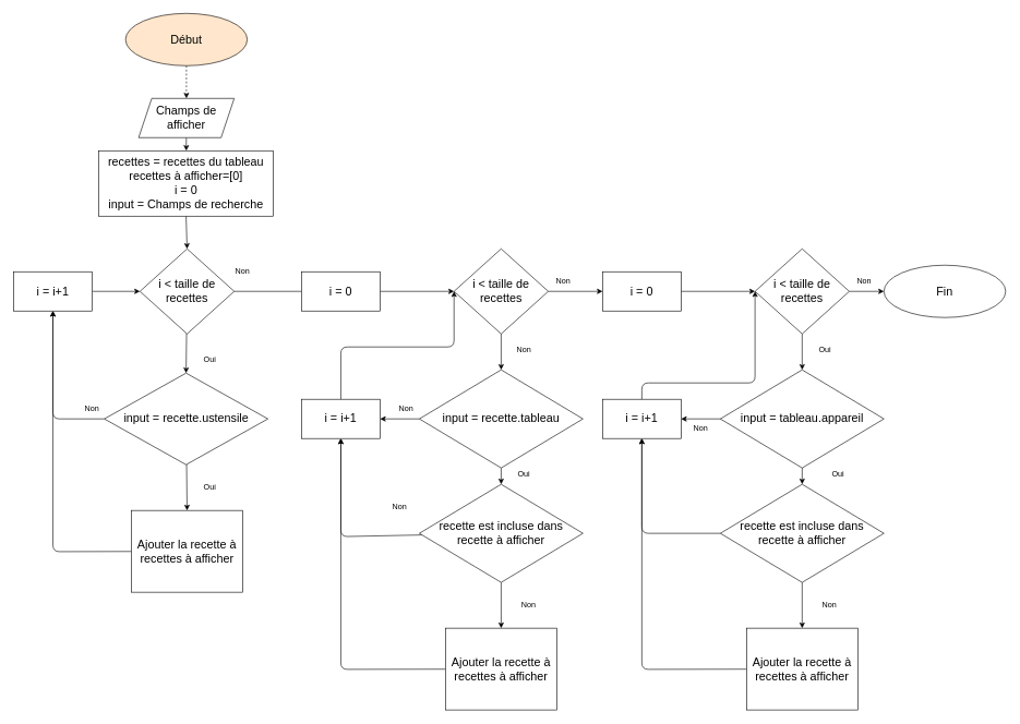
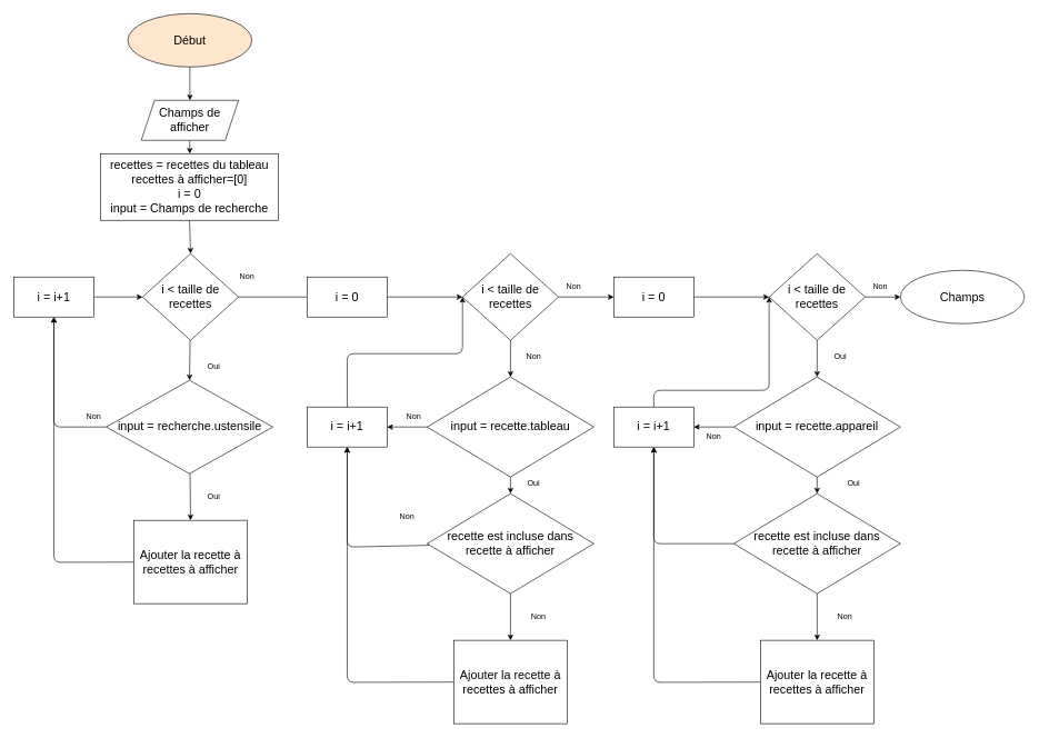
  <mxCell id="0" />
  <mxCell id="1" parent="0" />
- <mxCell id="2" style="edgeStyle=none;html=1;entryX=0.5;entryY=0;entryDx=0;entryDy=0;fontSize=18;fontStyle=0;dashed=1;" parent="1" source="3" target="5" edge="1"><mxGeometry relative="1" as="geometry" /></mxCell>
+ <mxCell id="2" style="edgeStyle=none;html=1;entryX=0.5;entryY=0;entryDx=0;entryDy=0;fontSize=18;fontStyle=0" parent="1" source="3" target="5" edge="1"><mxGeometry relative="1" as="geometry" /></mxCell>
  <mxCell id="3" value="&lt;font style=&quot;font-size: 18px;&quot;&gt;Début&lt;/font&gt;" style="ellipse;whiteSpace=wrap;html=1;fontStyle=0;fillColor=#ffe6cc;" parent="1" vertex="1"><mxGeometry x="191" y="20" width="186" height="80" as="geometry" /></mxCell>
  <mxCell id="4" style="edgeStyle=none;html=1;fontSize=18;fontStyle=0" parent="1" source="5" target="13" edge="1"><mxGeometry relative="1" as="geometry" /></mxCell>
  <mxCell id="5" value="Champs de afficher" style="shape=parallelogram;perimeter=parallelogramPerimeter;whiteSpace=wrap;html=1;fixedSize=1;fontSize=18;fontStyle=0" parent="1" vertex="1"><mxGeometry x="211" y="150" width="146" height="60" as="geometry" /></mxCell>
  <mxCell id="6" style="edgeStyle=none;html=1;entryX=0.5;entryY=1;entryDx=0;entryDy=0;exitX=0;exitY=0.5;exitDx=0;exitDy=0;" parent="1" source="8" target="28" edge="1"><mxGeometry relative="1" as="geometry"><Array as="points"><mxPoint x="80" y="640" /></Array></mxGeometry></mxCell>
  <mxCell id="7" style="edgeStyle=none;html=1;entryX=0.5;entryY=0;entryDx=0;entryDy=0;" parent="1" source="8" target="31" edge="1"><mxGeometry relative="1" as="geometry" /></mxCell>
- <mxCell id="8" value="input = recette.ustensile" style="rhombus;whiteSpace=wrap;html=1;fontSize=18;fontStyle=0" parent="1" vertex="1"><mxGeometry x="158.5" y="570" width="250" height="140" as="geometry" /></mxCell>
+ <mxCell id="8" value="input = recherche.ustensile" style="rhombus;whiteSpace=wrap;html=1;fontSize=18;fontStyle=0" parent="1" vertex="1"><mxGeometry x="158.5" y="570" width="250" height="140" as="geometry" /></mxCell>
  <mxCell id="9" style="edgeStyle=none;html=1;fontSize=18;fontStyle=0;entryX=0.5;entryY=0;entryDx=0;entryDy=0;" parent="1" source="11" target="8" edge="1"><mxGeometry relative="1" as="geometry" /></mxCell>
  <mxCell id="10" style="edgeStyle=none;html=1;entryX=0;entryY=0.5;entryDx=0;entryDy=0;startArrow=none;" parent="1" source="35" target="23" edge="1"><mxGeometry relative="1" as="geometry" /></mxCell>
  <mxCell id="11" value="i &amp;lt; taille de recettes" style="rhombus;whiteSpace=wrap;html=1;fontSize=18;fontStyle=0" parent="1" vertex="1"><mxGeometry x="213" y="380" width="144" height="130" as="geometry" /></mxCell>
  <mxCell id="12" style="edgeStyle=none;html=1;fontSize=18;fontStyle=0;entryX=0.5;entryY=0;entryDx=0;entryDy=0;exitX=0.5;exitY=1;exitDx=0;exitDy=0;" parent="1" source="13" target="11" edge="1"><mxGeometry relative="1" as="geometry"><mxPoint x="282.062" y="380" as="sourcePoint" /></mxGeometry></mxCell>
  <mxCell id="13" value="recettes = recettes du tableau&lt;br&gt;recettes à afficher=[0]&lt;br&gt;i = 0&lt;br&gt;input = Champs de recherche" style="rounded=0;whiteSpace=wrap;html=1;fontSize=18;fontStyle=0" parent="1" vertex="1"><mxGeometry x="150" y="230" width="267" height="100" as="geometry" /></mxCell>
  <mxCell id="14" style="edgeStyle=none;html=1;" parent="1" source="15" target="57" edge="1"><mxGeometry relative="1" as="geometry" /></mxCell>
- <mxCell id="15" value="input = tableau.appareil" style="rhombus;whiteSpace=wrap;html=1;fontSize=18;fontStyle=0" parent="1" vertex="1"><mxGeometry x="1100" y="565" width="250" height="150" as="geometry" /></mxCell>
+ <mxCell id="15" value="input = recette.appareil" style="rhombus;whiteSpace=wrap;html=1;fontSize=18;fontStyle=0" parent="1" vertex="1"><mxGeometry x="1100" y="565" width="250" height="150" as="geometry" /></mxCell>
  <mxCell id="16" style="edgeStyle=none;html=1;entryX=1;entryY=0.5;entryDx=0;entryDy=0;" parent="1" source="18" target="41" edge="1"><mxGeometry relative="1" as="geometry" /></mxCell>
  <mxCell id="17" style="edgeStyle=none;html=1;" parent="1" source="18" target="39" edge="1"><mxGeometry relative="1" as="geometry" /></mxCell>
  <mxCell id="18" value="input = recette.tableau" style="rhombus;whiteSpace=wrap;html=1;fontSize=18;fontStyle=0" parent="1" vertex="1"><mxGeometry x="640" y="565" width="250" height="150" as="geometry" /></mxCell>
  <mxCell id="19" style="edgeStyle=none;html=1;entryX=0.5;entryY=1;entryDx=0;entryDy=0;" parent="1" source="20" target="41" edge="1"><mxGeometry relative="1" as="geometry"><Array as="points"><mxPoint x="520" y="1023" /></Array></mxGeometry></mxCell>
  <mxCell id="20" value="Ajouter la recette à recettes à afficher" style="rounded=0;whiteSpace=wrap;html=1;fontSize=18;fontStyle=0" parent="1" vertex="1"><mxGeometry x="680" y="960" width="170" height="125" as="geometry" /></mxCell>
  <mxCell id="21" style="edgeStyle=none;html=1;" parent="1" source="23" target="18" edge="1"><mxGeometry relative="1" as="geometry" /></mxCell>
  <mxCell id="22" style="edgeStyle=none;html=1;entryX=0;entryY=0.5;entryDx=0;entryDy=0;" parent="1" source="23" target="45" edge="1"><mxGeometry relative="1" as="geometry" /></mxCell>
  <mxCell id="23" value="i &amp;lt; taille de recettes" style="rhombus;whiteSpace=wrap;html=1;fontSize=18;fontStyle=0" parent="1" vertex="1"><mxGeometry x="693" y="380" width="144" height="130" as="geometry" /></mxCell>
  <mxCell id="24" style="edgeStyle=none;html=1;entryX=0.5;entryY=0;entryDx=0;entryDy=0;" parent="1" source="26" target="15" edge="1"><mxGeometry relative="1" as="geometry" /></mxCell>
  <mxCell id="25" style="edgeStyle=none;html=1;entryX=0;entryY=0.5;entryDx=0;entryDy=0;" parent="1" source="26" target="60" edge="1"><mxGeometry relative="1" as="geometry" /></mxCell>
  <mxCell id="26" value="i &amp;lt; taille de recettes" style="rhombus;whiteSpace=wrap;html=1;fontSize=18;fontStyle=0" parent="1" vertex="1"><mxGeometry x="1153" y="380" width="144" height="130" as="geometry" /></mxCell>
  <mxCell id="27" style="edgeStyle=none;html=1;entryX=0;entryY=0.5;entryDx=0;entryDy=0;" parent="1" source="28" target="11" edge="1"><mxGeometry relative="1" as="geometry" /></mxCell>
  <mxCell id="28" value="i = i+1" style="rounded=0;whiteSpace=wrap;html=1;fontSize=18;" parent="1" vertex="1"><mxGeometry x="20" y="415" width="120" height="60" as="geometry" /></mxCell>
  <mxCell id="29" value="Non" style="text;html=1;strokeColor=none;fillColor=none;align=center;verticalAlign=middle;whiteSpace=wrap;rounded=0;" parent="1" vertex="1"><mxGeometry x="590" y="610" width="60" height="30" as="geometry" /></mxCell>
  <mxCell id="30" style="edgeStyle=none;html=1;entryX=0.5;entryY=1;entryDx=0;entryDy=0;" parent="1" source="31" target="28" edge="1"><mxGeometry relative="1" as="geometry"><Array as="points"><mxPoint x="80" y="843" /></Array></mxGeometry></mxCell>
  <mxCell id="31" value="Ajouter la recette à recettes à afficher" style="rounded=0;whiteSpace=wrap;html=1;fontSize=18;" parent="1" vertex="1"><mxGeometry x="200" y="780" width="170" height="125" as="geometry" /></mxCell>
  <mxCell id="32" value="Non" style="text;html=1;strokeColor=none;fillColor=none;align=center;verticalAlign=middle;whiteSpace=wrap;rounded=0;" parent="1" vertex="1"><mxGeometry x="340" y="400" width="60" height="30" as="geometry" /></mxCell>
  <mxCell id="33" value="Oui" style="text;html=1;strokeColor=none;fillColor=none;align=center;verticalAlign=middle;whiteSpace=wrap;rounded=0;" parent="1" vertex="1"><mxGeometry x="290" y="535" width="60" height="30" as="geometry" /></mxCell>
  <mxCell id="34" value="" style="edgeStyle=none;html=1;entryX=0;entryY=0.5;entryDx=0;entryDy=0;endArrow=none;" parent="1" source="11" target="35" edge="1"><mxGeometry relative="1" as="geometry"><mxPoint x="357" y="445" as="sourcePoint" /><mxPoint x="693" y="445" as="targetPoint" /></mxGeometry></mxCell>
  <mxCell id="35" value="i = 0" style="rounded=0;whiteSpace=wrap;html=1;fontSize=18;" parent="1" vertex="1"><mxGeometry x="460" y="415" width="120" height="60" as="geometry" /></mxCell>
  <mxCell id="36" value="Oui" style="text;html=1;strokeColor=none;fillColor=none;align=center;verticalAlign=middle;whiteSpace=wrap;rounded=0;" parent="1" vertex="1"><mxGeometry x="290" y="730" width="60" height="30" as="geometry" /></mxCell>
  <mxCell id="37" style="edgeStyle=none;html=1;" parent="1" source="39" target="20" edge="1"><mxGeometry relative="1" as="geometry" /></mxCell>
  <mxCell id="38" style="edgeStyle=none;html=1;entryX=0.5;entryY=1;entryDx=0;entryDy=0;" parent="1" source="39" target="41" edge="1"><mxGeometry relative="1" as="geometry"><Array as="points"><mxPoint x="520" y="820" /></Array></mxGeometry></mxCell>
  <mxCell id="39" value="recette est incluse dans recette à afficher" style="rhombus;whiteSpace=wrap;html=1;fontSize=18;fontStyle=0" parent="1" vertex="1"><mxGeometry x="640" y="740" width="250" height="150" as="geometry" /></mxCell>
  <mxCell id="40" style="edgeStyle=none;html=1;entryX=0;entryY=0.5;entryDx=0;entryDy=0;" parent="1" source="41" target="23" edge="1"><mxGeometry relative="1" as="geometry"><mxPoint x="520" y="530" as="targetPoint" /><Array as="points"><mxPoint x="520" y="530" /><mxPoint x="693" y="530" /></Array></mxGeometry></mxCell>
  <mxCell id="41" value="i = i+1" style="rounded=0;whiteSpace=wrap;html=1;fontSize=18;" parent="1" vertex="1"><mxGeometry x="460" y="610" width="120" height="60" as="geometry" /></mxCell>
  <mxCell id="42" style="edgeStyle=none;html=1;entryX=0;entryY=0.5;entryDx=0;entryDy=0;startArrow=none;" parent="1" source="45" target="26" edge="1"><mxGeometry relative="1" as="geometry"><mxPoint x="1133" y="500" as="targetPoint" /></mxGeometry></mxCell>
  <mxCell id="43" style="edgeStyle=none;html=1;entryX=1;entryY=0.5;entryDx=0;entryDy=0;exitX=0;exitY=0.5;exitDx=0;exitDy=0;" parent="1" source="15" target="47" edge="1"><mxGeometry relative="1" as="geometry"><mxPoint x="1080" y="695" as="sourcePoint" /></mxGeometry></mxCell>
  <mxCell id="44" value="Non" style="text;html=1;strokeColor=none;fillColor=none;align=center;verticalAlign=middle;whiteSpace=wrap;rounded=0;" parent="1" vertex="1"><mxGeometry x="1040" y="640" width="60" height="30" as="geometry" /></mxCell>
  <mxCell id="45" value="i = 0" style="rounded=0;whiteSpace=wrap;html=1;fontSize=18;" parent="1" vertex="1"><mxGeometry x="920" y="415" width="120" height="60" as="geometry" /></mxCell>
  <mxCell id="46" style="edgeStyle=none;html=1;entryX=0;entryY=0.5;entryDx=0;entryDy=0;" parent="1" source="47" target="26" edge="1"><mxGeometry relative="1" as="geometry"><mxPoint x="1133" y="500" as="targetPoint" /><Array as="points"><mxPoint x="980" y="585" /><mxPoint x="1153" y="585" /></Array></mxGeometry></mxCell>
  <mxCell id="47" value="i = i+1" style="rounded=0;whiteSpace=wrap;html=1;fontSize=18;" parent="1" vertex="1"><mxGeometry x="920" y="610" width="120" height="60" as="geometry" /></mxCell>
  <mxCell id="48" value="Oui" style="text;html=1;strokeColor=none;fillColor=none;align=center;verticalAlign=middle;whiteSpace=wrap;rounded=0;" parent="1" vertex="1"><mxGeometry x="1250" y="710" width="60" height="30" as="geometry" /></mxCell>
  <mxCell id="49" value="Non" style="text;html=1;strokeColor=none;fillColor=none;align=center;verticalAlign=middle;whiteSpace=wrap;rounded=0;" parent="1" vertex="1"><mxGeometry x="770" y="520" width="60" height="30" as="geometry" /></mxCell>
  <mxCell id="50" value="Oui" style="text;html=1;strokeColor=none;fillColor=none;align=center;verticalAlign=middle;whiteSpace=wrap;rounded=0;" parent="1" vertex="1"><mxGeometry x="1230" y="520" width="60" height="30" as="geometry" /></mxCell>
  <mxCell id="51" value="Non" style="text;html=1;strokeColor=none;fillColor=none;align=center;verticalAlign=middle;whiteSpace=wrap;rounded=0;" parent="1" vertex="1"><mxGeometry x="110" y="610" width="60" height="30" as="geometry" /></mxCell>
  <mxCell id="52" value="Non" style="text;html=1;strokeColor=none;fillColor=none;align=center;verticalAlign=middle;whiteSpace=wrap;rounded=0;" parent="1" vertex="1"><mxGeometry x="777" y="910" width="60" height="30" as="geometry" /></mxCell>
  <mxCell id="53" style="edgeStyle=none;html=1;entryX=0.5;entryY=1;entryDx=0;entryDy=0;" parent="1" source="54" target="47" edge="1"><mxGeometry relative="1" as="geometry"><Array as="points"><mxPoint x="980" y="1023" /></Array></mxGeometry></mxCell>
  <mxCell id="54" value="Ajouter la recette à recettes à afficher" style="rounded=0;whiteSpace=wrap;html=1;fontSize=18;fontStyle=0" parent="1" vertex="1"><mxGeometry x="1140" y="960" width="170" height="125" as="geometry" /></mxCell>
  <mxCell id="55" style="edgeStyle=none;html=1;" parent="1" source="57" target="54" edge="1"><mxGeometry relative="1" as="geometry" /></mxCell>
  <mxCell id="56" style="edgeStyle=none;html=1;entryX=0.5;entryY=1;entryDx=0;entryDy=0;" parent="1" source="57" target="47" edge="1"><mxGeometry relative="1" as="geometry"><Array as="points"><mxPoint x="980" y="815" /></Array></mxGeometry></mxCell>
  <mxCell id="57" value="recette est incluse dans recette à afficher" style="rhombus;whiteSpace=wrap;html=1;fontSize=18;fontStyle=0" parent="1" vertex="1"><mxGeometry x="1100" y="740" width="250" height="150" as="geometry" /></mxCell>
  <mxCell id="58" value="Non" style="text;html=1;strokeColor=none;fillColor=none;align=center;verticalAlign=middle;whiteSpace=wrap;rounded=0;" parent="1" vertex="1"><mxGeometry x="1237" y="910" width="60" height="30" as="geometry" /></mxCell>
  <mxCell id="59" value="Non" style="text;html=1;strokeColor=none;fillColor=none;align=center;verticalAlign=middle;whiteSpace=wrap;rounded=0;" parent="1" vertex="1"><mxGeometry x="580" y="760" width="60" height="30" as="geometry" /></mxCell>
- <mxCell id="60" value="&lt;font style=&quot;font-size: 18px;&quot;&gt;Fin&lt;/font&gt;" style="ellipse;whiteSpace=wrap;html=1;fontStyle=0" parent="1" vertex="1"><mxGeometry x="1350" y="405" width="186" height="80" as="geometry" /></mxCell>
+ <mxCell id="60" value="&lt;font style=&quot;font-size: 18px;&quot;&gt;Champs&lt;/font&gt;" style="ellipse;whiteSpace=wrap;html=1;fontStyle=0" parent="1" vertex="1"><mxGeometry x="1350" y="405" width="186" height="80" as="geometry" /></mxCell>
  <mxCell id="61" value="Non" style="text;html=1;strokeColor=none;fillColor=none;align=center;verticalAlign=middle;whiteSpace=wrap;rounded=0;" vertex="1" parent="1"><mxGeometry x="830" y="415" width="60" height="30" as="geometry" /></mxCell>
  <mxCell id="62" value="Non" style="text;html=1;strokeColor=none;fillColor=none;align=center;verticalAlign=middle;whiteSpace=wrap;rounded=0;" vertex="1" parent="1"><mxGeometry x="1290" y="415" width="60" height="30" as="geometry" /></mxCell>
  <mxCell id="63" value="Oui" style="text;html=1;strokeColor=none;fillColor=none;align=center;verticalAlign=middle;whiteSpace=wrap;rounded=0;" vertex="1" parent="1"><mxGeometry x="770" y="710" width="60" height="30" as="geometry" /></mxCell>
